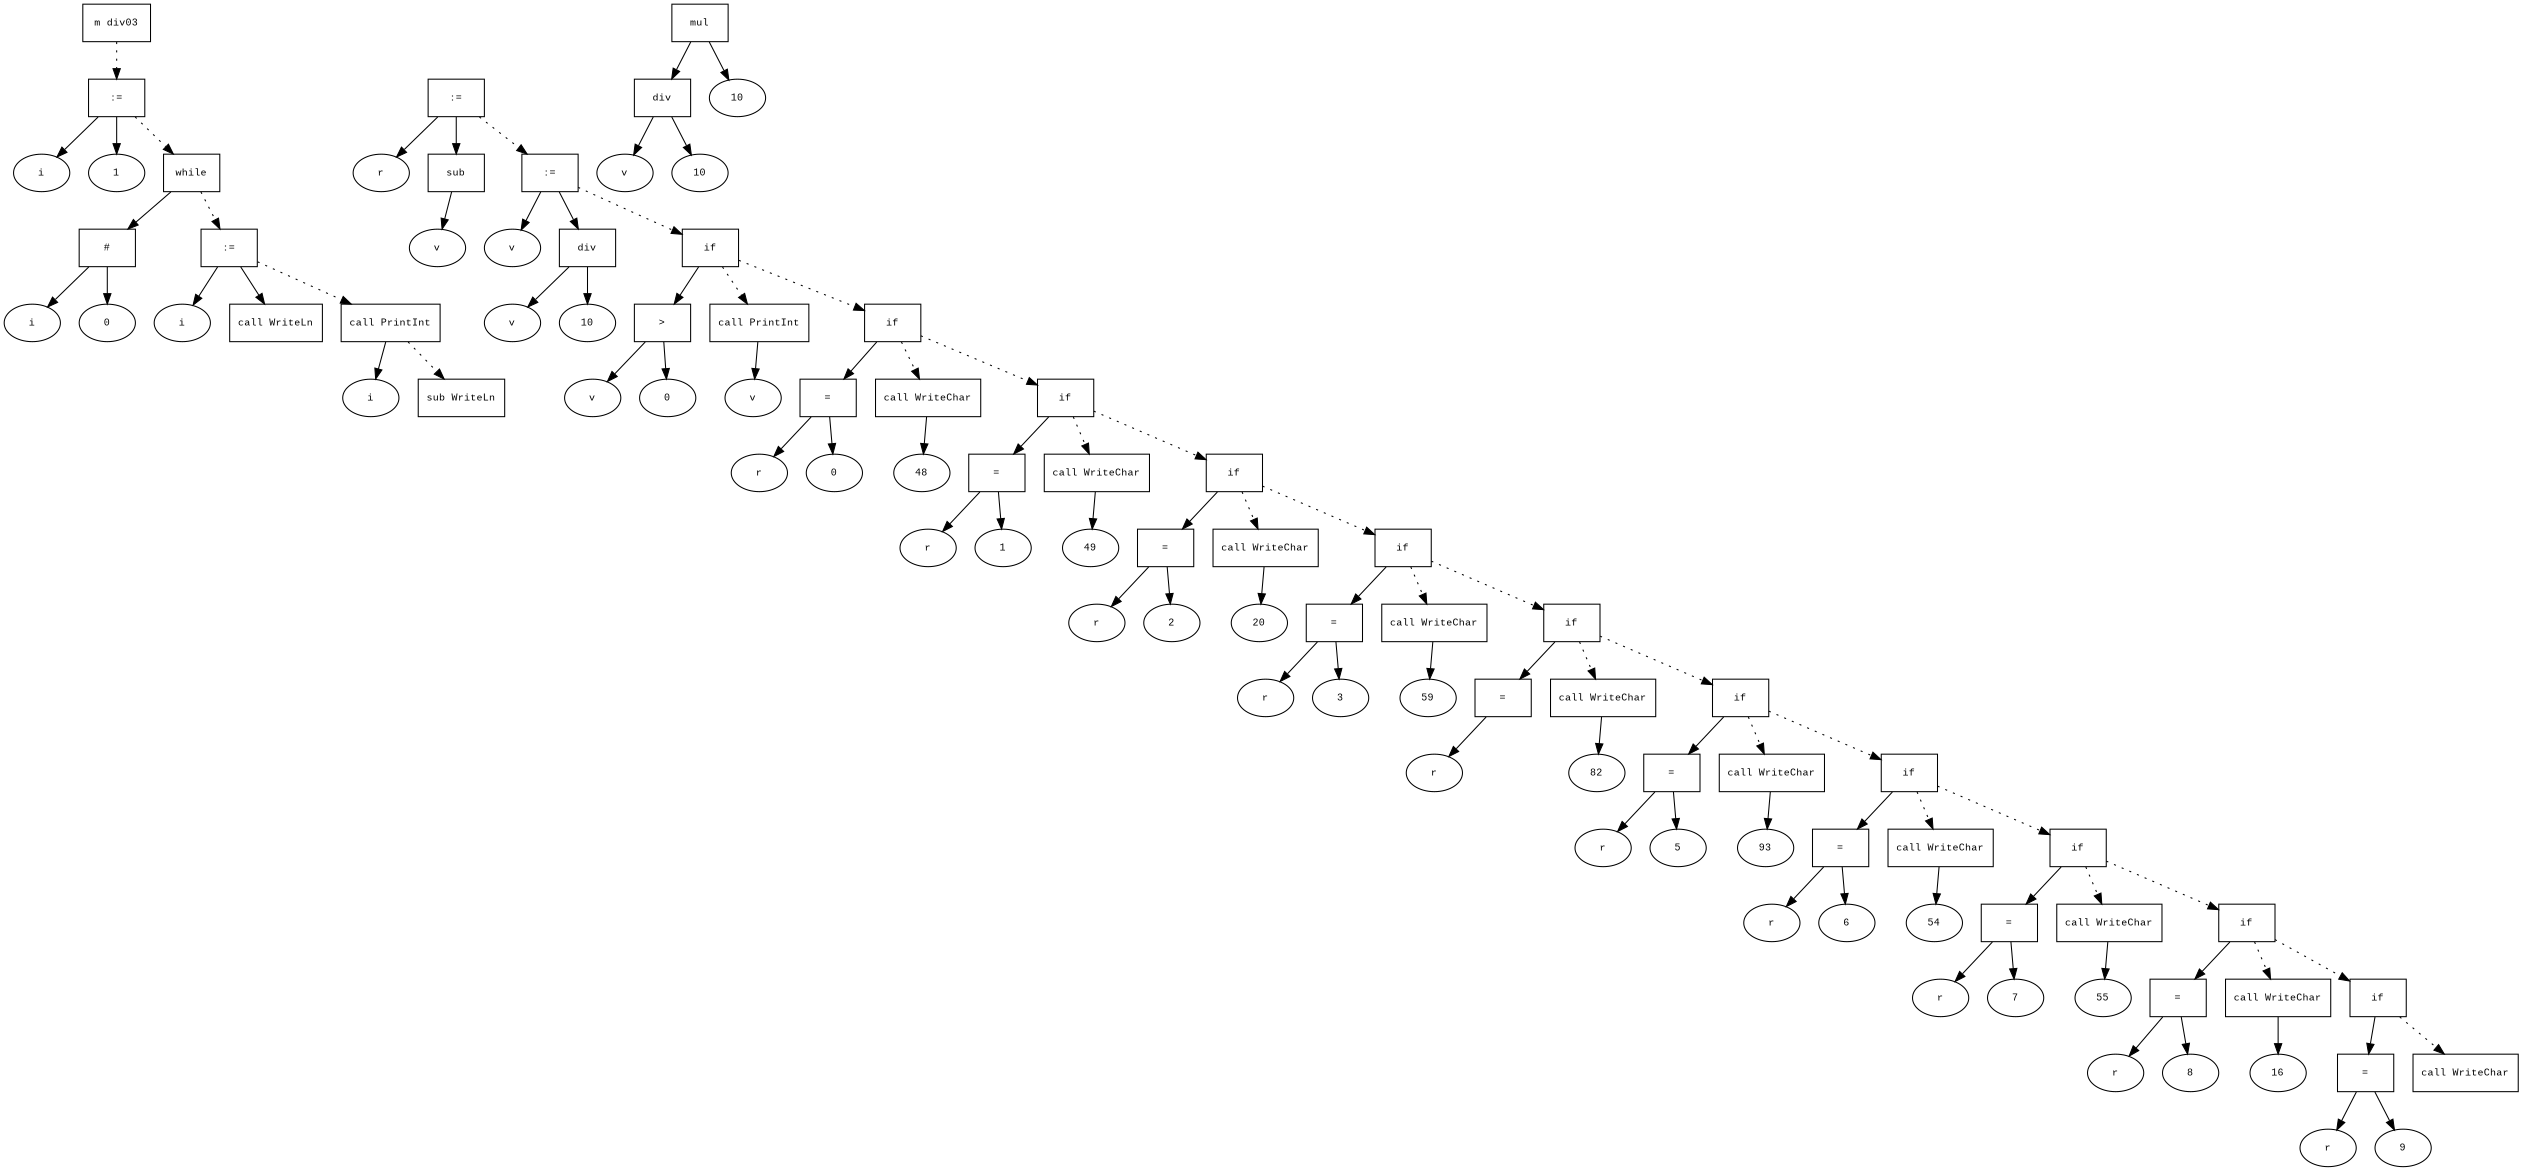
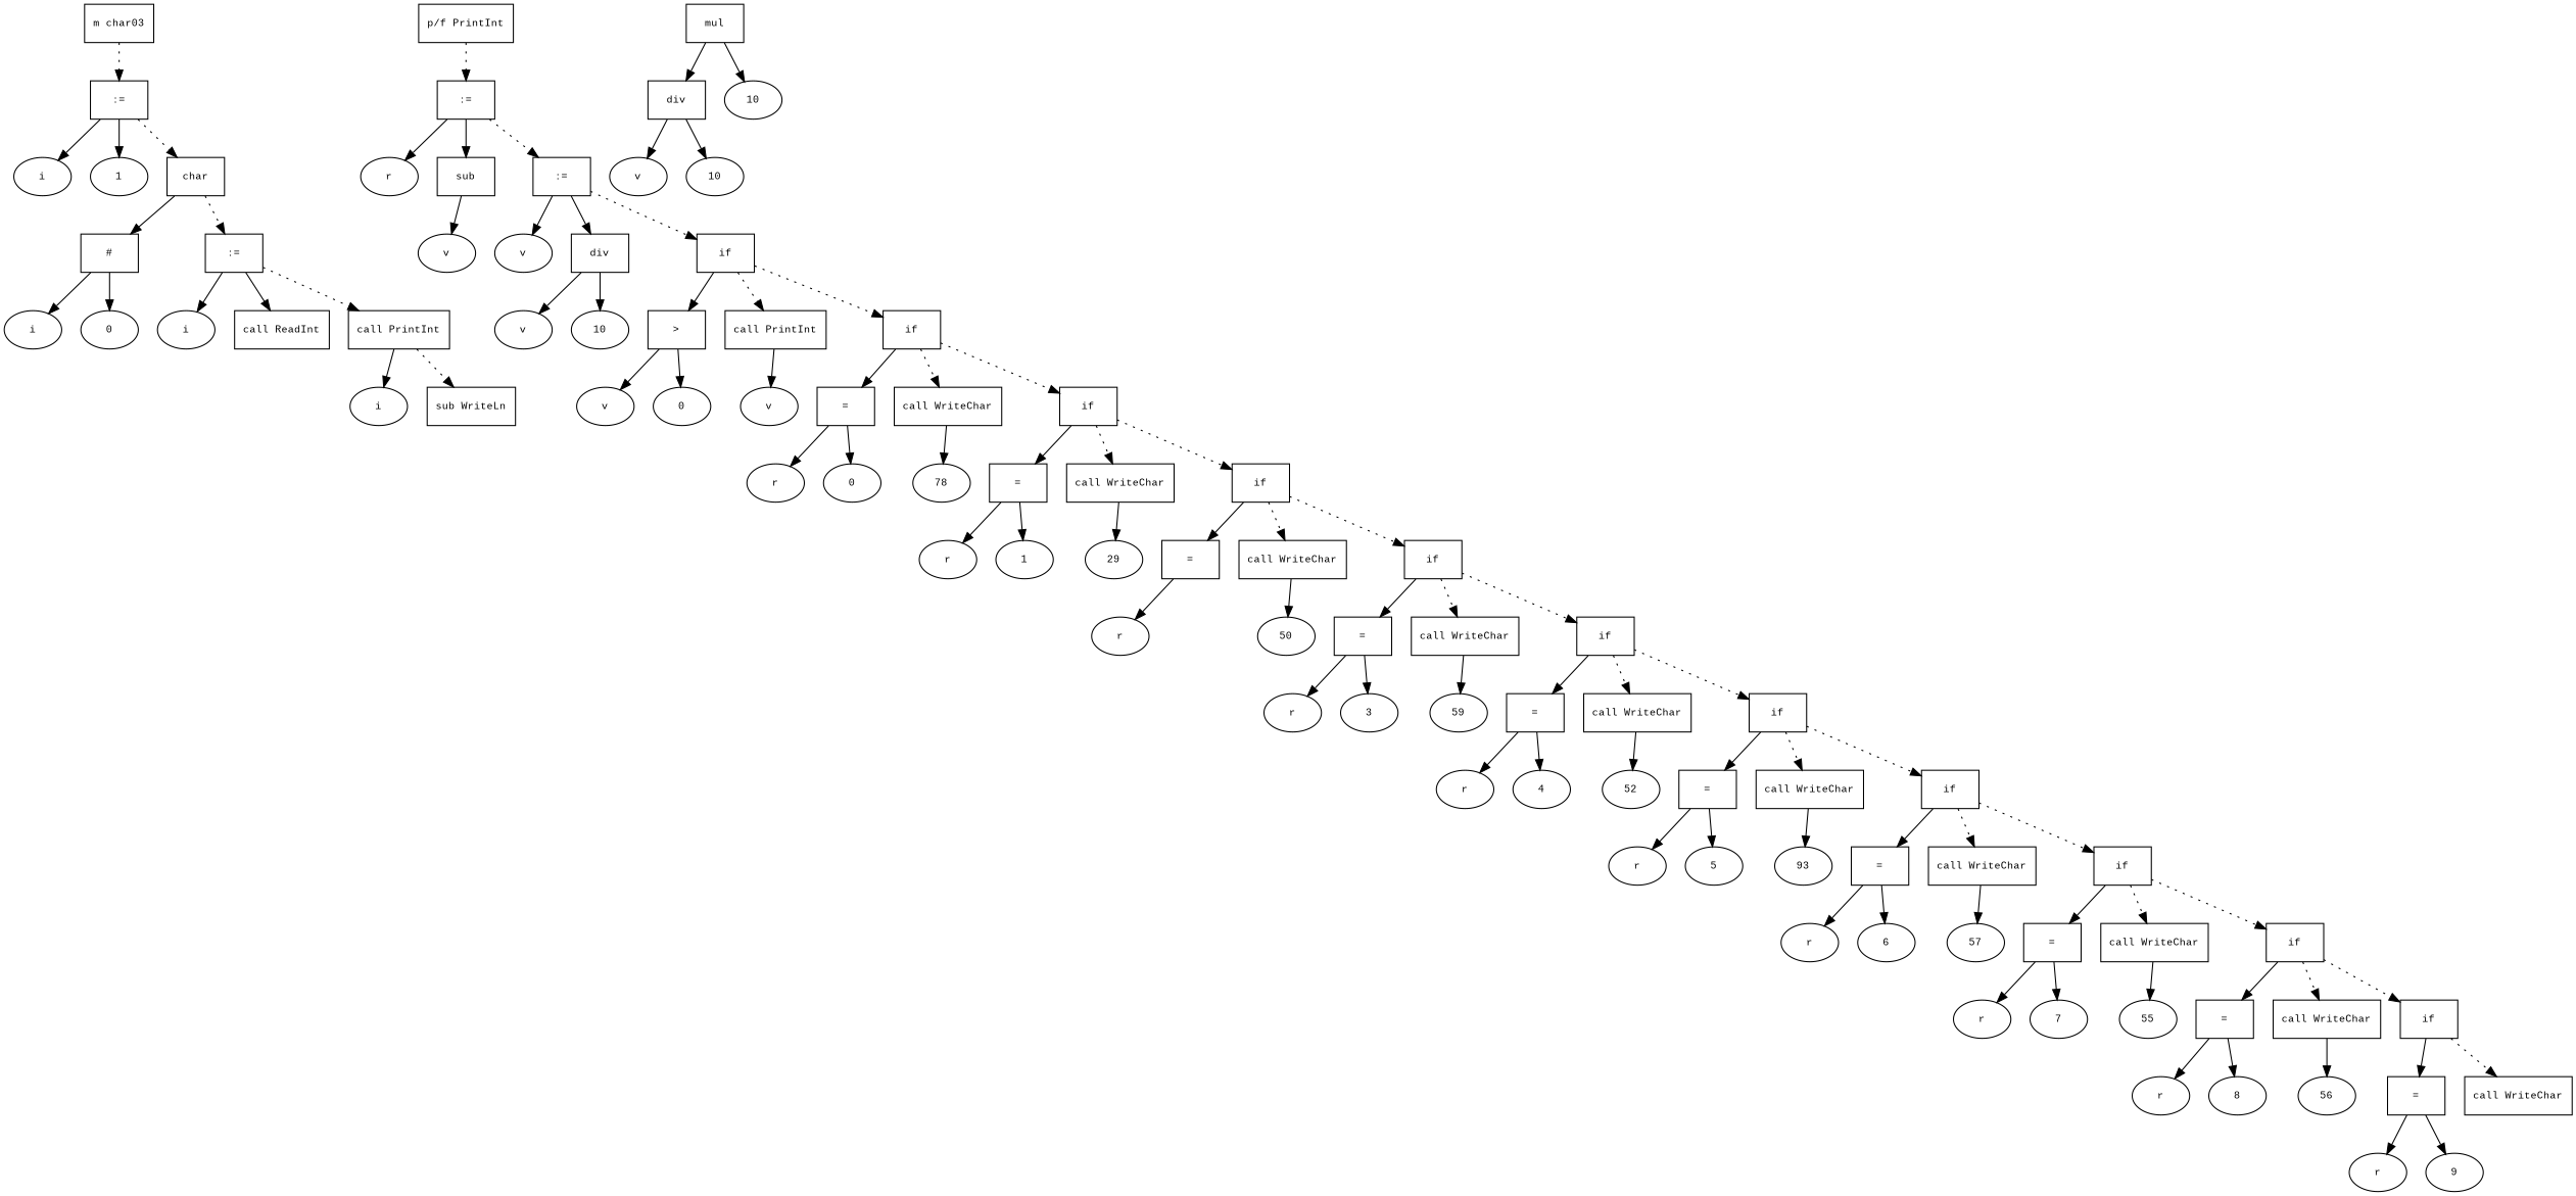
  digraph {
    fontname="Times New Roman"
    fontsize=10
    node [fontname="Courier New" fontsize=10 shape=box]
    edge [fontname="Times New Roman" fontsize=10]
-   n1 [label="m div03"]
+   n1 [label="m char03"]
    n2 [label=":="]
    n3 [label=i shape=ellipse]
    n4 [label=1 shape=ellipse]
-   n5 [label=while]
+   n5 [label=char]
+   n6 [label="p/f PrintInt"]
    n7 [label=":="]
    n8 [label="#"]
    n9 [label=":="]
    n10 [label=i shape=ellipse]
    n11 [label=0 shape=ellipse]
    n12 [label=i shape=ellipse]
-   n13 [label="call WriteLn"]
+   n13 [label="call ReadInt"]
    n14 [label="call PrintInt"]
    n15 [label=i shape=ellipse]
    n16 [label="sub WriteLn"]
    n17 [label=r shape=ellipse]
    n18 [label=sub]
    n19 [label=":="]
    n20 [label=v shape=ellipse]
    n21 [label=v shape=ellipse]
    n22 [label=div]
    n23 [label=if]
    n24 [label=mul]
    n25 [label=div]
    n26 [label=10 shape=ellipse]
    n27 [label=v shape=ellipse]
    n28 [label=10 shape=ellipse]
    n29 [label=v shape=ellipse]
    n30 [label=10 shape=ellipse]
    n31 [label=">"]
    n32 [label="call PrintInt"]
    n33 [label=if]
    n34 [label=v shape=ellipse]
    n35 [label=0 shape=ellipse]
    n36 [label=v shape=ellipse]
    n37 [label="="]
    n38 [label="call WriteChar"]
    n39 [label=if]
    n40 [label=r shape=ellipse]
    n41 [label=0 shape=ellipse]
-   n42 [label=48 shape=ellipse]
+   n42 [label=78 shape=ellipse]
    n43 [label="="]
    n44 [label="call WriteChar"]
    n45 [label=if]
    n46 [label=r shape=ellipse]
    n47 [label=1 shape=ellipse]
-   n48 [label=49 shape=ellipse]
+   n48 [label=29 shape=ellipse]
    n49 [label="="]
    n50 [label="call WriteChar"]
    n51 [label=if]
    n52 [label=r shape=ellipse]
-   n53 [label=2 shape=ellipse]
-   n54 [label=20 shape=ellipse]
+   n54 [label=50 shape=ellipse]
    n55 [label="="]
    n56 [label="call WriteChar"]
    n57 [label=if]
    n58 [label=r shape=ellipse]
    n59 [label=3 shape=ellipse]
    n60 [label=59 shape=ellipse]
    n61 [label="="]
    n62 [label="call WriteChar"]
    n63 [label=if]
    n64 [label=r shape=ellipse]
-   n66 [label=82 shape=ellipse]
+   n65 [label=4 shape=ellipse]
+   n66 [label=52 shape=ellipse]
    n67 [label="="]
    n68 [label="call WriteChar"]
    n69 [label=if]
    n70 [label=r shape=ellipse]
    n71 [label=5 shape=ellipse]
    n72 [label=93 shape=ellipse]
    n73 [label="="]
    n74 [label="call WriteChar"]
    n75 [label=if]
    n76 [label=r shape=ellipse]
    n77 [label=6 shape=ellipse]
-   n78 [label=54 shape=ellipse]
+   n78 [label=57 shape=ellipse]
    n79 [label="="]
    n80 [label="call WriteChar"]
    n81 [label=if]
    n82 [label=r shape=ellipse]
    n83 [label=7 shape=ellipse]
    n84 [label=55 shape=ellipse]
    n85 [label="="]
    n86 [label="call WriteChar"]
    n87 [label=if]
    n88 [label=r shape=ellipse]
    n89 [label=8 shape=ellipse]
-   n90 [label=16 shape=ellipse]
+   n90 [label=56 shape=ellipse]
    n91 [label="="]
    n92 [label="call WriteChar"]
    n93 [label=r shape=ellipse]
    n94 [label=9 shape=ellipse]
    n1 -> n2 [style=dotted]
    n2 -> n3
    n2 -> n4
    n2 -> n5 [style=dotted]
    n5 -> n8
    n5 -> n9 [style=dotted]
+   n6 -> n7 [style=dotted]
    n7 -> n17
    n7 -> n18
    n7 -> n19 [style=dotted]
    n8 -> n10
    n8 -> n11
    n9 -> n12
    n9 -> n13
    n9 -> n14 [style=dotted]
    n14 -> n15
    n14 -> n16 [style=dotted]
    n18 -> n20
    n19 -> n21
    n19 -> n22
    n19 -> n23 [style=dotted]
    n22 -> n29
    n22 -> n30
    n23 -> n31
    n23 -> n32 [style=dotted]
    n23 -> n33 [style=dotted]
    n24 -> n25
    n24 -> n26
    n25 -> n27
    n25 -> n28
    n31 -> n34
    n31 -> n35
    n32 -> n36
    n33 -> n37
    n33 -> n38 [style=dotted]
    n33 -> n39 [style=dotted]
    n37 -> n40
    n37 -> n41
    n38 -> n42
    n39 -> n43
    n39 -> n44 [style=dotted]
    n39 -> n45 [style=dotted]
    n43 -> n46
    n43 -> n47
    n44 -> n48
    n45 -> n49
    n45 -> n50 [style=dotted]
    n45 -> n51 [style=dotted]
    n49 -> n52
-   n49 -> n53
    n50 -> n54
    n51 -> n55
    n51 -> n56 [style=dotted]
    n51 -> n57 [style=dotted]
    n55 -> n58
    n55 -> n59
    n56 -> n60
    n57 -> n61
    n57 -> n62 [style=dotted]
    n57 -> n63 [style=dotted]
    n61 -> n64
+   n61 -> n65
    n62 -> n66
    n63 -> n67
    n63 -> n68 [style=dotted]
    n63 -> n69 [style=dotted]
    n67 -> n70
    n67 -> n71
    n68 -> n72
    n69 -> n73
    n69 -> n74 [style=dotted]
    n69 -> n75 [style=dotted]
    n73 -> n76
    n73 -> n77
    n74 -> n78
    n75 -> n79
    n75 -> n80 [style=dotted]
    n75 -> n81 [style=dotted]
    n79 -> n82
    n79 -> n83
    n80 -> n84
    n81 -> n85
    n81 -> n86 [style=dotted]
    n81 -> n87 [style=dotted]
    n85 -> n88
    n85 -> n89
    n86 -> n90
    n87 -> n91
    n87 -> n92 [style=dotted]
    n91 -> n93
    n91 -> n94
  }
